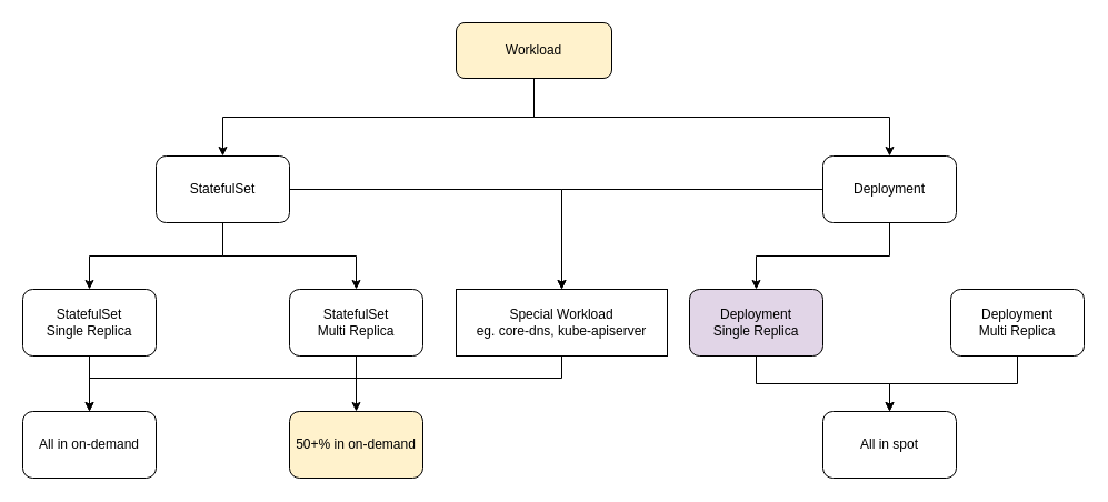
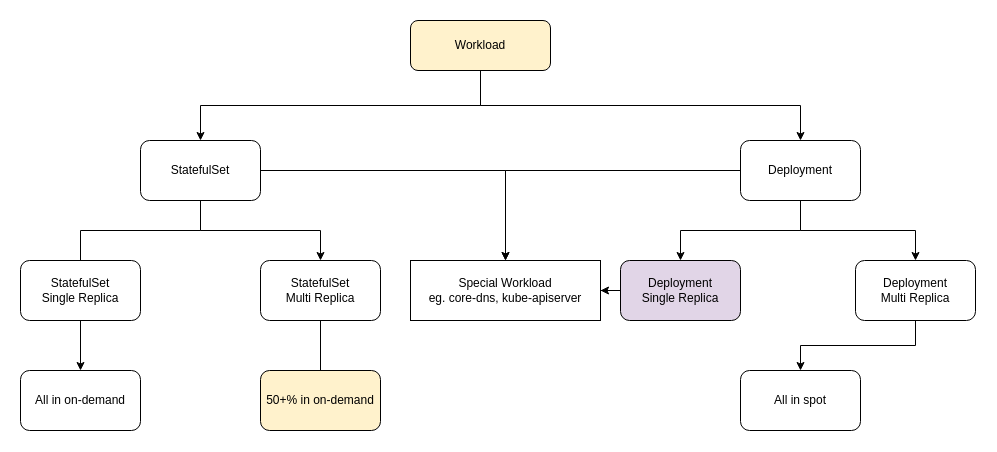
  <mxCell id="0" />
  <mxCell id="1" parent="0" />
  <mxCell id="2" style="edgeStyle=orthogonalEdgeStyle;rounded=0;orthogonalLoop=1;jettySize=auto;html=1;entryX=0.5;entryY=0;entryDx=0;entryDy=0;exitX=0.5;exitY=1;exitDx=0;exitDy=0;" edge="1" parent="1" source="4" target="8"><mxGeometry relative="1" as="geometry" /></mxCell>
  <mxCell id="3" style="edgeStyle=orthogonalEdgeStyle;rounded=0;orthogonalLoop=1;jettySize=auto;html=1;entryX=0.5;entryY=0;entryDx=0;entryDy=0;exitX=0.5;exitY=1;exitDx=0;exitDy=0;" edge="1" parent="1" source="4" target="12"><mxGeometry relative="1" as="geometry" /></mxCell>
  <mxCell id="4" value="Workload" style="rounded=1;whiteSpace=wrap;html=1;fillColor=#fff2cc;" vertex="1" parent="1"><mxGeometry x="410" y="20" width="140" height="50" as="geometry" /></mxCell>
  <mxCell id="5" style="edgeStyle=orthogonalEdgeStyle;rounded=0;orthogonalLoop=1;jettySize=auto;html=1;entryX=0.5;entryY=0;entryDx=0;entryDy=0;" edge="1" parent="1" source="8" target="16"><mxGeometry relative="1" as="geometry" /></mxCell>
- <mxCell id="6" style="edgeStyle=orthogonalEdgeStyle;rounded=0;orthogonalLoop=1;jettySize=auto;html=1;entryX=0.5;entryY=0;entryDx=0;entryDy=0;" edge="1" parent="1" source="8" target="14"><mxGeometry relative="1" as="geometry" /></mxCell>
+ <mxCell id="6" style="edgeStyle=orthogonalEdgeStyle;rounded=0;orthogonalLoop=1;jettySize=auto;html=1;entryX=0.5;entryY=0;entryDx=0;entryDy=0;endArrow=none;" edge="1" parent="1" source="8" target="14"><mxGeometry relative="1" as="geometry" /></mxCell>
  <mxCell id="7" style="edgeStyle=orthogonalEdgeStyle;rounded=0;orthogonalLoop=1;jettySize=auto;html=1;entryX=0.5;entryY=0;entryDx=0;entryDy=0;" edge="1" parent="1" target="25"><mxGeometry relative="1" as="geometry"><mxPoint x="210" y="140" as="sourcePoint" /><mxPoint x="515" y="200" as="targetPoint" /><Array as="points"><mxPoint x="210" y="170" /><mxPoint x="505" y="170" /></Array></mxGeometry></mxCell>
  <mxCell id="8" value="StatefulSet" style="rounded=1;whiteSpace=wrap;html=1;" vertex="1" parent="1"><mxGeometry x="140" y="140" width="120" height="60" as="geometry" /></mxCell>
  <mxCell id="9" style="edgeStyle=orthogonalEdgeStyle;rounded=0;orthogonalLoop=1;jettySize=auto;html=1;entryX=0.5;entryY=0;entryDx=0;entryDy=0;" edge="1" parent="1" source="12" target="18"><mxGeometry relative="1" as="geometry" /></mxCell>
+ <mxCell id="10" style="edgeStyle=orthogonalEdgeStyle;rounded=0;orthogonalLoop=1;jettySize=auto;html=1;entryX=0.5;entryY=0;entryDx=0;entryDy=0;" edge="1" parent="1" source="12" target="20"><mxGeometry relative="1" as="geometry" /></mxCell>
  <mxCell id="11" style="edgeStyle=orthogonalEdgeStyle;rounded=0;orthogonalLoop=1;jettySize=auto;html=1;entryX=0.5;entryY=0;entryDx=0;entryDy=0;" edge="1" parent="1" source="12" target="25"><mxGeometry relative="1" as="geometry"><Array as="points"><mxPoint x="505" y="170" /></Array></mxGeometry></mxCell>
  <mxCell id="12" value="Deployment" style="rounded=1;whiteSpace=wrap;html=1;" vertex="1" parent="1"><mxGeometry x="740" y="140" width="120" height="60" as="geometry" /></mxCell>
  <mxCell id="13" style="edgeStyle=orthogonalEdgeStyle;rounded=0;orthogonalLoop=1;jettySize=auto;html=1;entryX=0.5;entryY=0;entryDx=0;entryDy=0;" edge="1" parent="1" source="14" target="21"><mxGeometry relative="1" as="geometry"><Array as="points"><mxPoint y="370" x="80" /><mxPoint y="370" x="80" /></Array></mxGeometry></mxCell>
  <mxCell id="14" value="StatefulSet&lt;br&gt;Single Replica" style="rounded=1;whiteSpace=wrap;html=1;" vertex="1" parent="1"><mxGeometry x="20" y="260" width="120" height="60" as="geometry" /></mxCell>
- <mxCell id="15" style="edgeStyle=orthogonalEdgeStyle;rounded=0;orthogonalLoop=1;jettySize=auto;html=1;entryX=0.5;entryY=0;entryDx=0;entryDy=0;" edge="1" parent="1" source="16" target="22"><mxGeometry relative="1" as="geometry" /></mxCell>
+ <mxCell id="15" style="edgeStyle=orthogonalEdgeStyle;rounded=0;orthogonalLoop=1;jettySize=auto;html=1;entryX=0.5;entryY=0;entryDx=0;entryDy=0;endArrow=none;" edge="1" parent="1" source="16" target="22"><mxGeometry relative="1" as="geometry" /></mxCell>
  <mxCell id="16" value="StatefulSet&lt;br&gt;Multi Replica" style="rounded=1;whiteSpace=wrap;html=1;" vertex="1" parent="1"><mxGeometry x="260" y="260" width="120" height="60" as="geometry" /></mxCell>
- <mxCell id="17" style="edgeStyle=orthogonalEdgeStyle;rounded=0;orthogonalLoop=1;jettySize=auto;html=1;entryX=0.5;entryY=0;entryDx=0;entryDy=0;" edge="1" parent="1" source="18" target="23"><mxGeometry relative="1" as="geometry" /></mxCell>
+ <mxCell id="17" style="edgeStyle=orthogonalEdgeStyle;rounded=0;orthogonalLoop=1;jettySize=auto;html=1;" edge="1" parent="1" source="18" target="25"><mxGeometry relative="1" as="geometry" /></mxCell>
  <mxCell id="18" value="Deployment&lt;br&gt;Single Replica" style="rounded=1;whiteSpace=wrap;html=1;fillColor=#e1d5e7;" vertex="1" parent="1"><mxGeometry x="620" y="260" width="120" height="60" as="geometry" /></mxCell>
  <mxCell id="19" style="edgeStyle=orthogonalEdgeStyle;rounded=0;orthogonalLoop=1;jettySize=auto;html=1;entryX=0.5;entryY=0;entryDx=0;entryDy=0;" edge="1" parent="1" source="20" target="23"><mxGeometry relative="1" as="geometry" /></mxCell>
  <mxCell id="20" value="Deployment&lt;br&gt;Multi Replica" style="rounded=1;whiteSpace=wrap;html=1;" vertex="1" parent="1"><mxGeometry x="855" y="260" width="120" height="60" as="geometry" /></mxCell>
  <mxCell id="21" value="All in on-demand" style="rounded=1;whiteSpace=wrap;html=1;" vertex="1" parent="1"><mxGeometry x="20" y="370" width="120" height="60" as="geometry" /></mxCell>
  <mxCell id="22" value="50+% in on-demand" style="rounded=1;whiteSpace=wrap;html=1;fillColor=#fff2cc;" vertex="1" parent="1"><mxGeometry x="260" y="370" width="120" height="60" as="geometry" /></mxCell>
  <mxCell id="23" value="All in spot" style="rounded=1;whiteSpace=wrap;html=1;" vertex="1" parent="1"><mxGeometry x="740" y="370" width="120" height="60" as="geometry" /></mxCell>
- <mxCell id="24" style="edgeStyle=orthogonalEdgeStyle;rounded=0;orthogonalLoop=1;jettySize=auto;html=1;entryX=0.5;entryY=0;entryDx=0;entryDy=0;" edge="1" parent="1" source="25" target="21"><mxGeometry relative="1" as="geometry"><Array as="points"><mxPoint x="505" y="340" /><mxPoint y="340" x="80" /></Array></mxGeometry></mxCell>
  <mxCell id="25" value="Special&amp;nbsp;Workload&lt;br&gt;eg.&amp;nbsp;core-dns,&amp;nbsp;kube-apiserver" style="whiteSpace=wrap;html=1;rounded=0;" vertex="1" parent="1"><mxGeometry x="410" y="260" width="190" height="60" as="geometry" /></mxCell>
